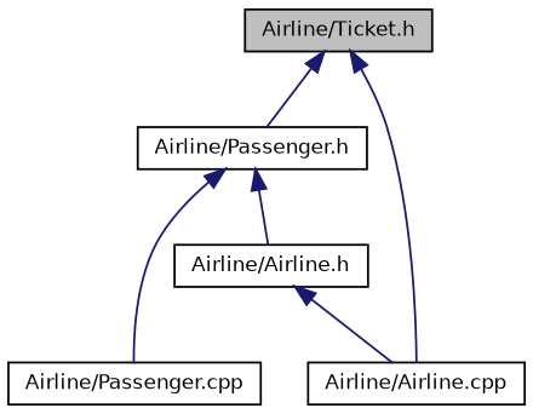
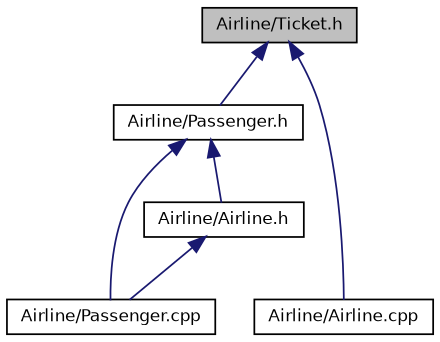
  digraph {
    node [color=black fontname=Helvetica fontsize=10 shape=record]
    edge [color=midnightblue dir=back fontname=Helvetica fontsize=10 labelfontname=Helvetica labelfontsize=10 style=solid]
    n1 [fillcolor=grey75 fontcolor=black height=0.2 label="Airline/Ticket.h" style=filled width=0.4]
    n2 [height=0.2 label="Airline/Passenger.h" width=0.4]
    n3 [height=0.2 label="Airline/Airline.cpp" width=0.4]
    n4 [height=0.2 label="Airline/Airline.h" width=0.4]
    n5 [height=0.2 label="Airline/Passenger.cpp" width=0.4]
    n1 -> n2
    n1 -> n3
    n2 -> n4
    n2 -> n5
-   n4 -> n3
+   n4 -> n5
  }
